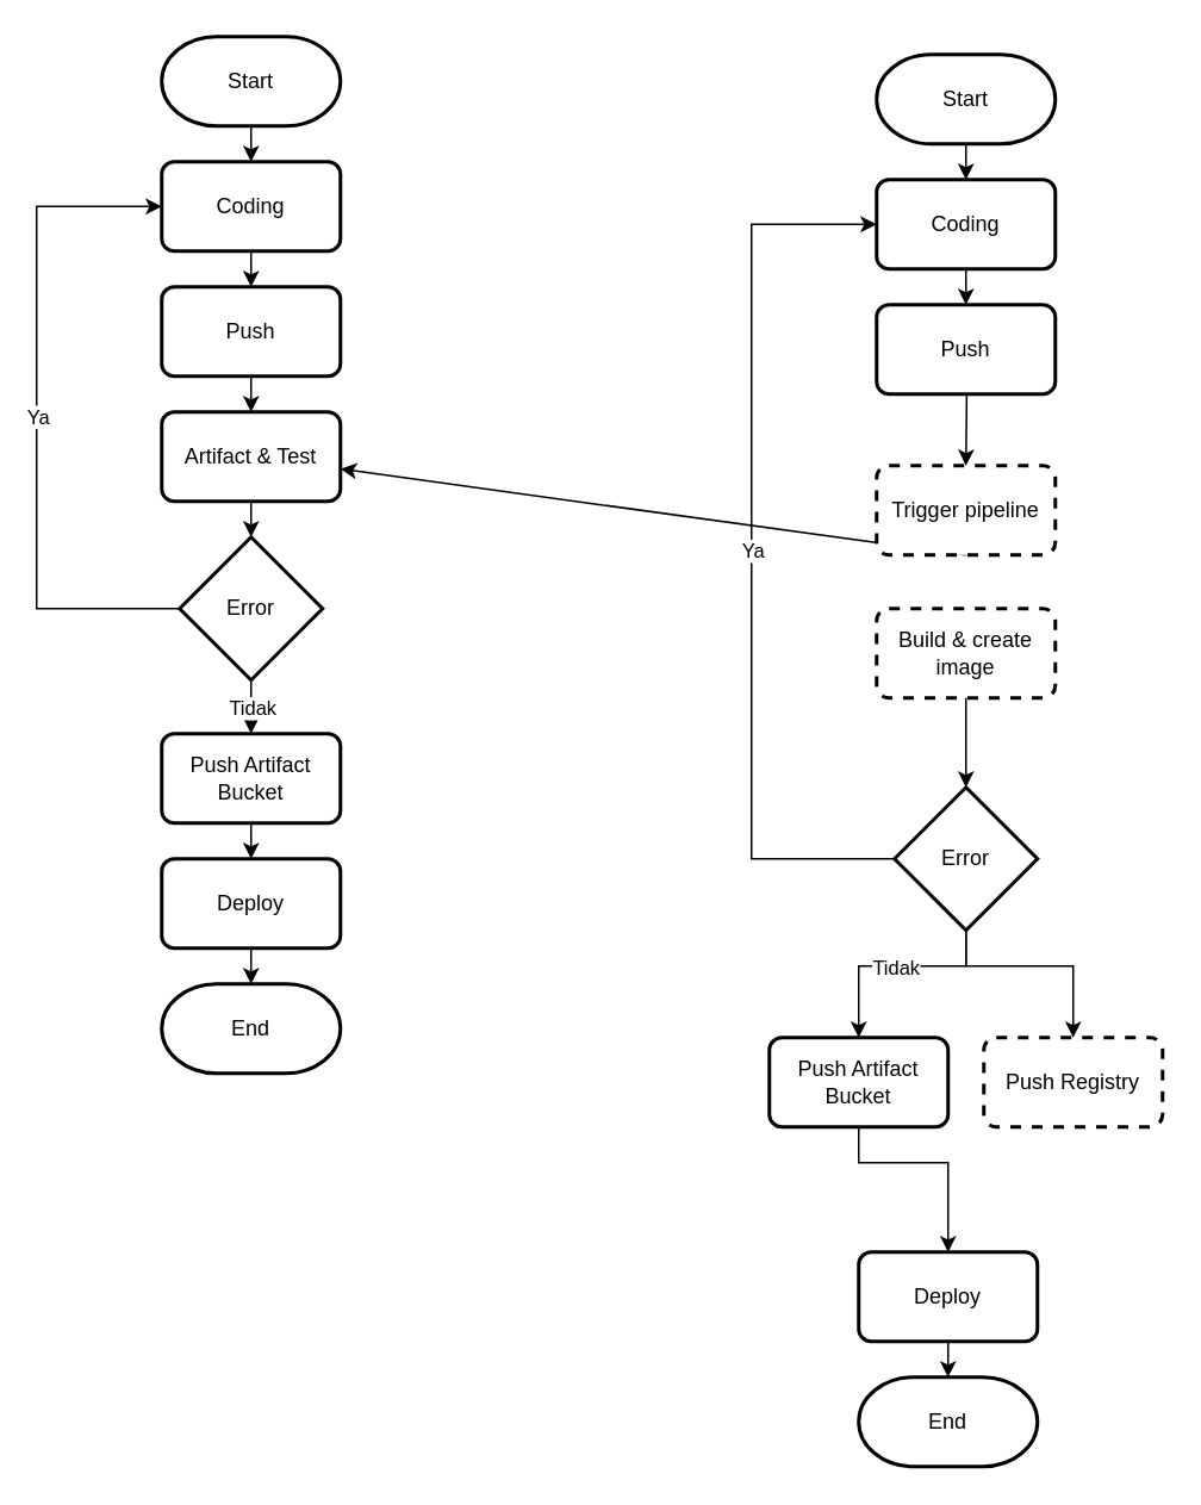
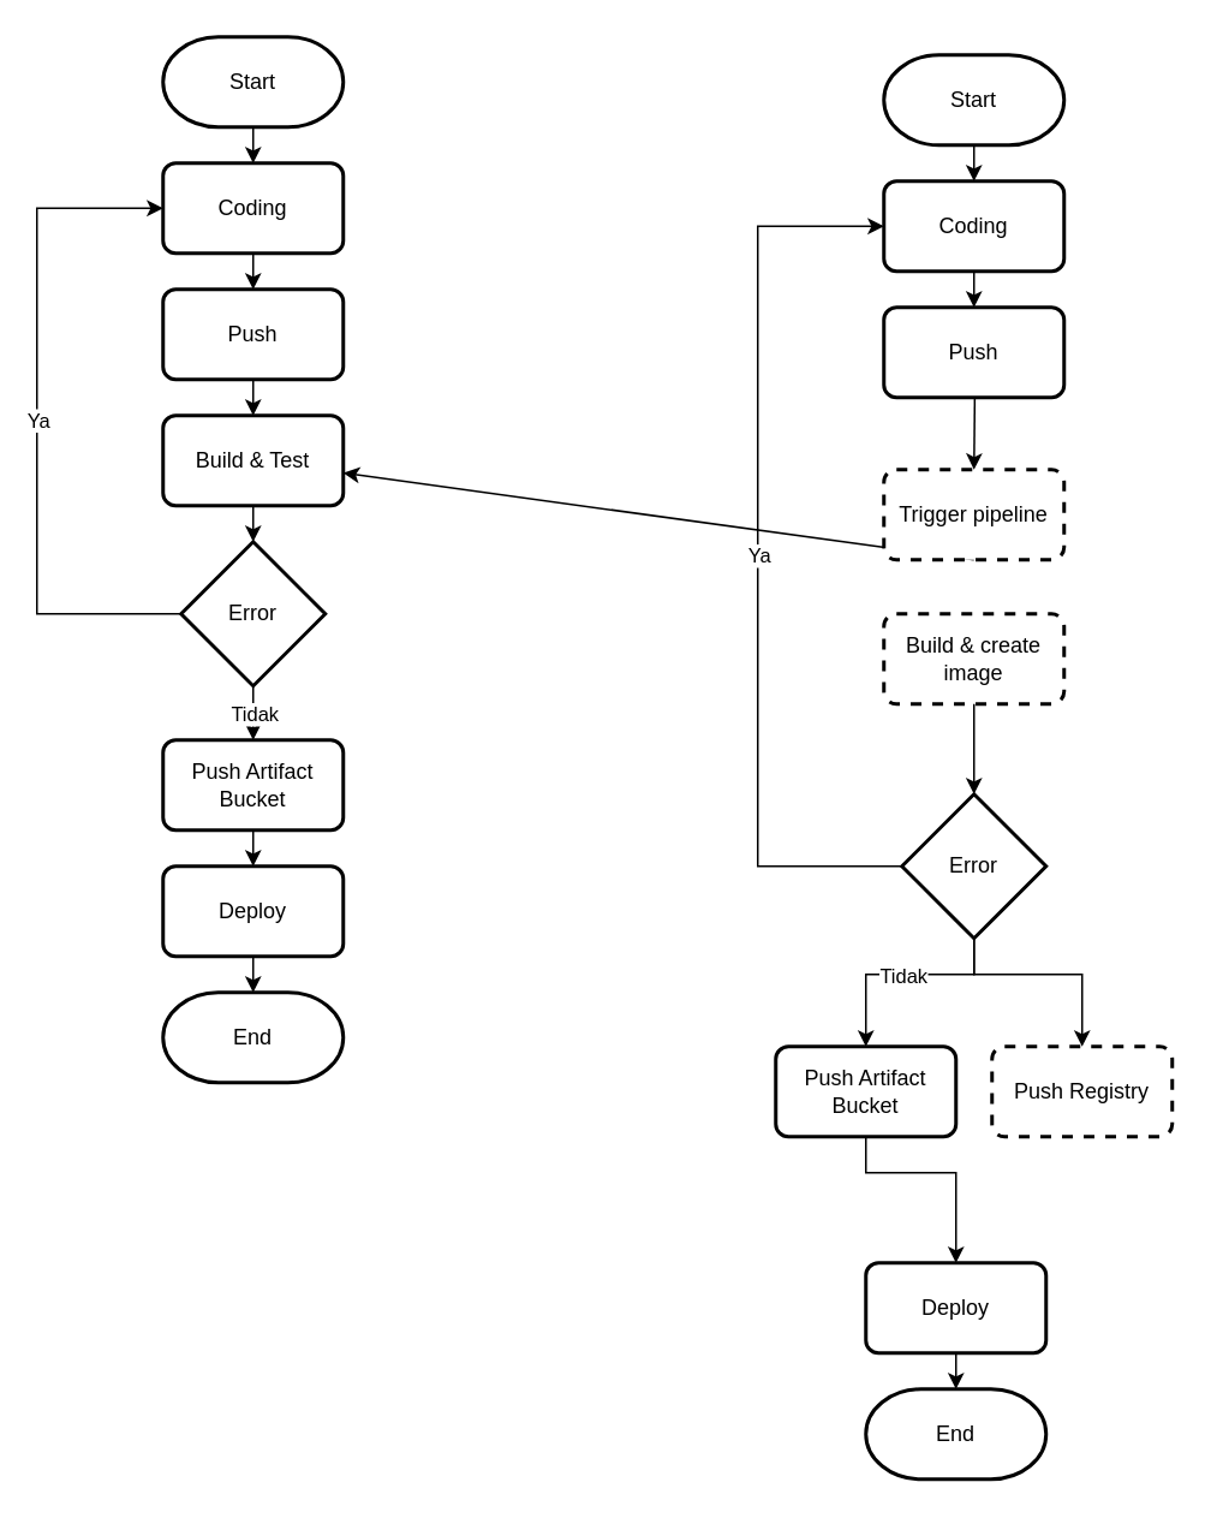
  <mxCell id="0" />
  <mxCell id="1" parent="0" />
  <mxCell id="2" value="Start" style="strokeWidth=2;html=1;shape=mxgraph.flowchart.terminator;whiteSpace=wrap;" parent="1" vertex="1"><mxGeometry x="90" y="20" width="100" height="50" as="geometry" /></mxCell>
  <mxCell id="3" value="Coding" style="rounded=1;whiteSpace=wrap;html=1;absoluteArcSize=1;arcSize=14;strokeWidth=2;" parent="1" vertex="1"><mxGeometry x="90" y="90" width="100" height="50" as="geometry" /></mxCell>
  <mxCell id="4" value="Push" style="rounded=1;whiteSpace=wrap;html=1;absoluteArcSize=1;arcSize=14;strokeWidth=2;" parent="1" vertex="1"><mxGeometry x="90" y="160" width="100" height="50" as="geometry" /></mxCell>
- <mxCell id="5" value="Artifact &amp;amp; Test" style="rounded=1;whiteSpace=wrap;html=1;absoluteArcSize=1;arcSize=14;strokeWidth=2;" parent="1" vertex="1"><mxGeometry x="90" y="230" width="100" height="50" as="geometry" /></mxCell>
+ <mxCell id="5" value="Build &amp;amp; Test" style="rounded=1;whiteSpace=wrap;html=1;absoluteArcSize=1;arcSize=14;strokeWidth=2;" parent="1" vertex="1"><mxGeometry x="90" y="230" width="100" height="50" as="geometry" /></mxCell>
  <mxCell id="6" value="Error" style="strokeWidth=2;html=1;shape=mxgraph.flowchart.decision;whiteSpace=wrap;" parent="1" vertex="1"><mxGeometry x="100" y="300" width="80" height="80" as="geometry" /></mxCell>
  <mxCell id="7" value="Push Artifact Bucket" style="rounded=1;whiteSpace=wrap;html=1;absoluteArcSize=1;arcSize=14;strokeWidth=2;" parent="1" vertex="1"><mxGeometry x="90" y="410" width="100" height="50" as="geometry" /></mxCell>
  <mxCell id="8" value="Deploy" style="rounded=1;whiteSpace=wrap;html=1;absoluteArcSize=1;arcSize=14;strokeWidth=2;" parent="1" vertex="1"><mxGeometry x="90" y="480" width="100" height="50" as="geometry" /></mxCell>
  <mxCell id="9" value="End" style="strokeWidth=2;html=1;shape=mxgraph.flowchart.terminator;whiteSpace=wrap;" parent="1" vertex="1"><mxGeometry x="90" y="550" width="100" height="50" as="geometry" /></mxCell>
  <mxCell id="10" value="" style="endArrow=classic;html=1;rounded=0;exitX=0.5;exitY=1;exitDx=0;exitDy=0;exitPerimeter=0;" parent="1" source="2" target="3" edge="1"><mxGeometry width="50" height="50" relative="1" as="geometry"><mxPoint x="270" y="400" as="sourcePoint" /><mxPoint x="320" y="350" as="targetPoint" /></mxGeometry></mxCell>
  <mxCell id="11" value="" style="endArrow=classic;html=1;rounded=0;exitX=0.5;exitY=1;exitDx=0;exitDy=0;" parent="1" source="3" target="4" edge="1"><mxGeometry width="50" height="50" relative="1" as="geometry"><mxPoint x="270" y="400" as="sourcePoint" /><mxPoint x="320" y="350" as="targetPoint" /></mxGeometry></mxCell>
  <mxCell id="12" value="" style="endArrow=classic;html=1;rounded=0;exitX=0.5;exitY=1;exitDx=0;exitDy=0;" parent="1" source="4" target="5" edge="1"><mxGeometry width="50" height="50" relative="1" as="geometry"><mxPoint x="270" y="400" as="sourcePoint" /><mxPoint x="320" y="350" as="targetPoint" /></mxGeometry></mxCell>
  <mxCell id="13" value="" style="endArrow=classic;html=1;rounded=0;exitX=0.5;exitY=1;exitDx=0;exitDy=0;" parent="1" source="5" target="6" edge="1"><mxGeometry width="50" height="50" relative="1" as="geometry"><mxPoint x="270" y="660" as="sourcePoint" /><mxPoint x="320" y="610" as="targetPoint" /></mxGeometry></mxCell>
  <mxCell id="14" value="" style="endArrow=classic;html=1;rounded=0;exitX=0;exitY=0.5;exitDx=0;exitDy=0;entryX=0;entryY=0.5;entryDx=0;entryDy=0;exitPerimeter=0;" parent="1" source="6" target="3" edge="1"><mxGeometry relative="1" as="geometry"><mxPoint x="240" y="370" as="sourcePoint" /><mxPoint x="340" y="370" as="targetPoint" /><Array as="points"><mxPoint x="20" y="340" /><mxPoint x="20" y="115" /></Array></mxGeometry></mxCell>
  <mxCell id="15" value="Ya" style="edgeLabel;resizable=0;html=1;align=center;verticalAlign=middle;" parent="14" connectable="0" vertex="1"><mxGeometry relative="1" as="geometry" /></mxCell>
  <mxCell id="16" value="" style="endArrow=classic;html=1;rounded=0;entryX=0.5;entryY=0;entryDx=0;entryDy=0;exitX=0.5;exitY=1;exitDx=0;exitDy=0;exitPerimeter=0;" parent="1" source="6" target="7" edge="1"><mxGeometry relative="1" as="geometry"><mxPoint x="140" y="680" as="sourcePoint" /><mxPoint x="150" y="730" as="targetPoint" /></mxGeometry></mxCell>
  <mxCell id="17" value="Tidak" style="edgeLabel;resizable=0;html=1;align=center;verticalAlign=middle;" parent="16" connectable="0" vertex="1"><mxGeometry relative="1" as="geometry" /></mxCell>
  <mxCell id="18" value="" style="endArrow=classic;html=1;rounded=0;exitX=0.5;exitY=1;exitDx=0;exitDy=0;" parent="1" source="7" target="8" edge="1"><mxGeometry width="50" height="50" relative="1" as="geometry"><mxPoint x="20" y="1150" as="sourcePoint" /><mxPoint x="70" y="1100" as="targetPoint" /></mxGeometry></mxCell>
  <mxCell id="19" value="" style="endArrow=classic;html=1;rounded=0;exitX=0.5;exitY=1;exitDx=0;exitDy=0;" parent="1" source="8" target="9" edge="1"><mxGeometry width="50" height="50" relative="1" as="geometry"><mxPoint x="20" y="1150" as="sourcePoint" /><mxPoint x="70" y="1100" as="targetPoint" /></mxGeometry></mxCell>
  <mxCell id="20" value="Start" style="strokeWidth=2;html=1;shape=mxgraph.flowchart.terminator;whiteSpace=wrap;" vertex="1" parent="1"><mxGeometry x="490" y="30" width="100" height="50" as="geometry" /></mxCell>
  <mxCell id="21" value="Coding" style="rounded=1;whiteSpace=wrap;html=1;absoluteArcSize=1;arcSize=14;strokeWidth=2;" vertex="1" parent="1"><mxGeometry x="490" y="100" width="100" height="50" as="geometry" /></mxCell>
  <mxCell id="22" value="Push" style="rounded=1;whiteSpace=wrap;html=1;absoluteArcSize=1;arcSize=14;strokeWidth=2;" vertex="1" parent="1"><mxGeometry x="490" y="170" width="100" height="50" as="geometry" /></mxCell>
  <mxCell id="23" value="Build &amp;amp; create image" style="rounded=1;whiteSpace=wrap;html=1;absoluteArcSize=1;arcSize=14;strokeWidth=2;dashed=1;" vertex="1" parent="1"><mxGeometry x="490" y="340" width="100" height="50" as="geometry" /></mxCell>
  <mxCell id="24" value="Error" style="strokeWidth=2;html=1;shape=mxgraph.flowchart.decision;whiteSpace=wrap;" vertex="1" parent="1"><mxGeometry x="500" y="440" width="80" height="80" as="geometry" /></mxCell>
  <mxCell id="25" value="Push Artifact Bucket" style="rounded=1;whiteSpace=wrap;html=1;absoluteArcSize=1;arcSize=14;strokeWidth=2;" vertex="1" parent="1"><mxGeometry x="430" y="580" width="100" height="50" as="geometry" /></mxCell>
  <mxCell id="26" value="Deploy" style="rounded=1;whiteSpace=wrap;html=1;absoluteArcSize=1;arcSize=14;strokeWidth=2;" vertex="1" parent="1"><mxGeometry x="480" y="700" width="100" height="50" as="geometry" /></mxCell>
  <mxCell id="27" value="End" style="strokeWidth=2;html=1;shape=mxgraph.flowchart.terminator;whiteSpace=wrap;" vertex="1" parent="1"><mxGeometry x="480" y="770" width="100" height="50" as="geometry" /></mxCell>
  <mxCell id="28" value="" style="endArrow=classic;html=1;rounded=0;exitX=0.5;exitY=1;exitDx=0;exitDy=0;exitPerimeter=0;" edge="1" parent="1" source="20" target="21"><mxGeometry width="50" height="50" relative="1" as="geometry"><mxPoint x="670" y="410" as="sourcePoint" /><mxPoint x="720" y="360" as="targetPoint" /></mxGeometry></mxCell>
  <mxCell id="29" value="" style="endArrow=classic;html=1;rounded=0;exitX=0.5;exitY=1;exitDx=0;exitDy=0;" edge="1" parent="1" source="21" target="22"><mxGeometry width="50" height="50" relative="1" as="geometry"><mxPoint x="670" y="410" as="sourcePoint" /><mxPoint x="720" y="360" as="targetPoint" /></mxGeometry></mxCell>
  <mxCell id="30" value="" style="endArrow=classic;html=1;rounded=0;exitX=0.5;exitY=1;exitDx=0;exitDy=0;" edge="1" parent="1" source="39" target="5"><mxGeometry width="50" height="50" relative="1" as="geometry"><mxPoint x="540" y="300" as="sourcePoint" /><mxPoint x="720" y="360" as="targetPoint" /></mxGeometry></mxCell>
  <mxCell id="31" value="" style="endArrow=classic;html=1;rounded=0;exitX=0.5;exitY=1;exitDx=0;exitDy=0;" edge="1" parent="1" source="23" target="24"><mxGeometry width="50" height="50" relative="1" as="geometry"><mxPoint x="670" y="800" as="sourcePoint" /><mxPoint x="720" y="750" as="targetPoint" /></mxGeometry></mxCell>
  <mxCell id="32" value="" style="endArrow=classic;html=1;rounded=0;exitX=0;exitY=0.5;exitDx=0;exitDy=0;entryX=0;entryY=0.5;entryDx=0;entryDy=0;exitPerimeter=0;" edge="1" parent="1" source="24" target="21"><mxGeometry relative="1" as="geometry"><mxPoint x="640" y="380" as="sourcePoint" /><mxPoint x="740" y="380" as="targetPoint" /><Array as="points"><mxPoint x="420" y="480" /><mxPoint x="420" y="125" /></Array></mxGeometry></mxCell>
  <mxCell id="33" value="Ya" style="edgeLabel;resizable=0;html=1;align=center;verticalAlign=middle;" connectable="0" vertex="1" parent="32"><mxGeometry relative="1" as="geometry" /></mxCell>
  <mxCell id="34" value="" style="endArrow=classic;html=1;rounded=0;entryX=0.5;entryY=0;entryDx=0;entryDy=0;exitX=0.5;exitY=1;exitDx=0;exitDy=0;exitPerimeter=0;" edge="1" parent="1" source="24" target="25"><mxGeometry relative="1" as="geometry"><mxPoint x="540" y="820" as="sourcePoint" /><mxPoint x="550" y="870" as="targetPoint" /><Array as="points"><mxPoint x="540" y="540" /><mxPoint x="480" y="540" /></Array></mxGeometry></mxCell>
  <mxCell id="35" value="Tidak" style="edgeLabel;resizable=0;html=1;align=center;verticalAlign=middle;" connectable="0" vertex="1" parent="34"><mxGeometry relative="1" as="geometry" /></mxCell>
  <mxCell id="36" value="" style="endArrow=classic;html=1;rounded=0;exitX=0.5;exitY=1;exitDx=0;exitDy=0;" edge="1" parent="1" source="25" target="26"><mxGeometry width="50" height="50" relative="1" as="geometry"><mxPoint x="420" y="1330" as="sourcePoint" /><mxPoint x="470" y="1280" as="targetPoint" /><Array as="points"><mxPoint x="480" y="650" /><mxPoint x="530" y="650" /></Array></mxGeometry></mxCell>
  <mxCell id="37" value="" style="endArrow=classic;html=1;rounded=0;exitX=0.5;exitY=1;exitDx=0;exitDy=0;" edge="1" parent="1" source="26" target="27"><mxGeometry width="50" height="50" relative="1" as="geometry"><mxPoint x="410" y="1370" as="sourcePoint" /><mxPoint x="460" y="1320" as="targetPoint" /></mxGeometry></mxCell>
  <mxCell id="38" value="Push Registry" style="rounded=1;whiteSpace=wrap;html=1;absoluteArcSize=1;arcSize=14;strokeWidth=2;dashed=1;" vertex="1" parent="1"><mxGeometry x="550" y="580" width="100" height="50" as="geometry" /></mxCell>
  <mxCell id="39" value="Trigger pipeline" style="rounded=1;whiteSpace=wrap;html=1;absoluteArcSize=1;arcSize=14;strokeWidth=2;dashed=1;" vertex="1" parent="1"><mxGeometry x="490" y="260" width="100" height="50" as="geometry" /></mxCell>
  <mxCell id="40" value="" style="endArrow=classic;html=1;rounded=0;exitX=0.512;exitY=1.083;exitDx=0;exitDy=0;exitPerimeter=0;entryX=0.5;entryY=0;entryDx=0;entryDy=0;" edge="1" parent="1" target="39"><mxGeometry width="50" height="50" relative="1" as="geometry"><mxPoint x="540.41" y="220" as="sourcePoint" /><mxPoint x="539.581" y="275.85" as="targetPoint" /></mxGeometry></mxCell>
  <mxCell id="41" value="" style="endArrow=classic;html=1;rounded=0;exitX=0.5;exitY=1;exitDx=0;exitDy=0;exitPerimeter=0;entryX=0.5;entryY=0;entryDx=0;entryDy=0;" edge="1" parent="1" source="24" target="38"><mxGeometry width="50" height="50" relative="1" as="geometry"><mxPoint x="560" y="410" as="sourcePoint" /><mxPoint x="680" y="500" as="targetPoint" /><Array as="points"><mxPoint x="540" y="540" /><mxPoint x="600" y="540" /></Array></mxGeometry></mxCell>
